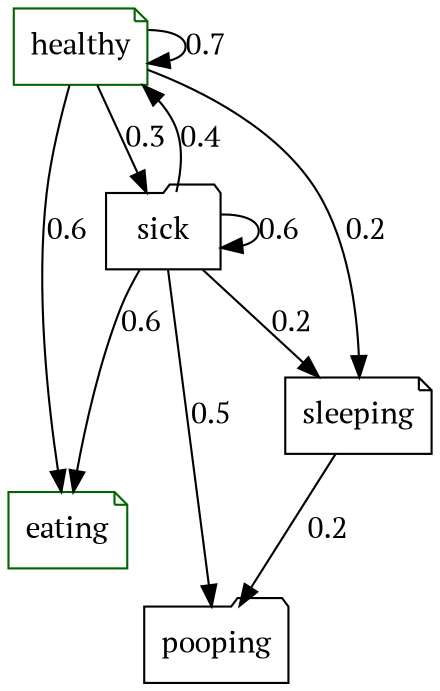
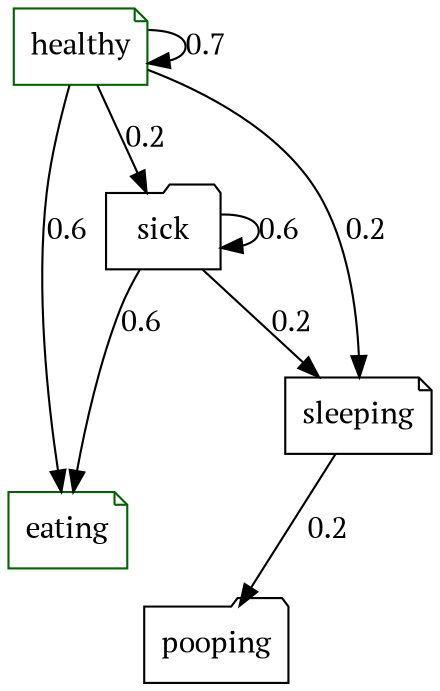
  digraph {
    fontname="PT Serif"
    node [color=black fontname="PT Serif" shape=note]
    edge [fontname="PT Serif" weight=0.6]
    healthy [color=darkgreen]
    eating [color=darkgreen]
    sick [shape=folder]
    sleeping
    pooping [shape=folder]
    healthy -> healthy [label=0.7 weight=0.7]
    healthy -> eating [label=0.6]
-   healthy -> sick [label=0.3 weight=0.3]
+   healthy -> sick [label=0.2 weight=0.3]
    healthy -> sleeping [label=0.2 weight=0.2]
-   sick -> healthy [label=0.4 weight=0.4]
    sick -> eating [label=0.6 weight=0.1]
    sick -> sick [label=0.6]
    sick -> sleeping [label=0.2 weight=0.4]
-   sick -> pooping [label=0.5 weight=0.5]
    sleeping -> pooping [label=0.2 weight=0.2]
  }
